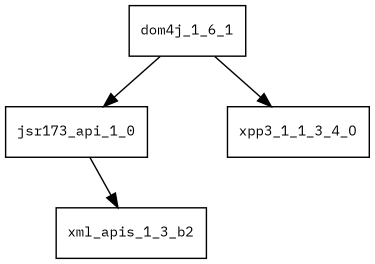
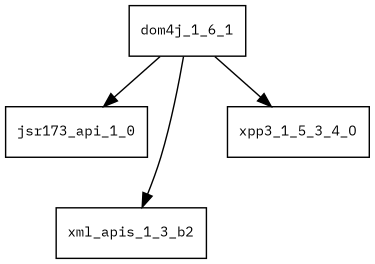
  digraph {
    fontname="IBM Plex Mono"
    node [fontname="IBM Plex Mono" fontsize=10.0 shape=box]
    edge [fontname="IBM Plex Mono"]
    dom4j_1_6_1
    jsr173_api_1_0
    n3 [label=xml_apis_1_3_b2]
-   xpp3_1_1_3_4_O
+   xpp3_1_1_3_4_O [label=xpp3_1_5_3_4_O]
    dom4j_1_6_1 -> jsr173_api_1_0
-   jsr173_api_1_0 -> n3
+   dom4j_1_6_1 -> n3
    dom4j_1_6_1 -> xpp3_1_1_3_4_O
  }
